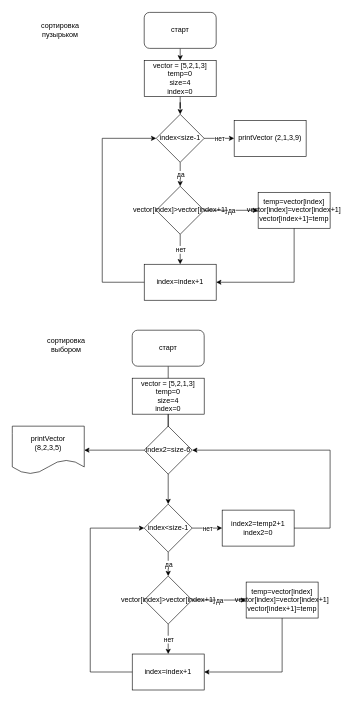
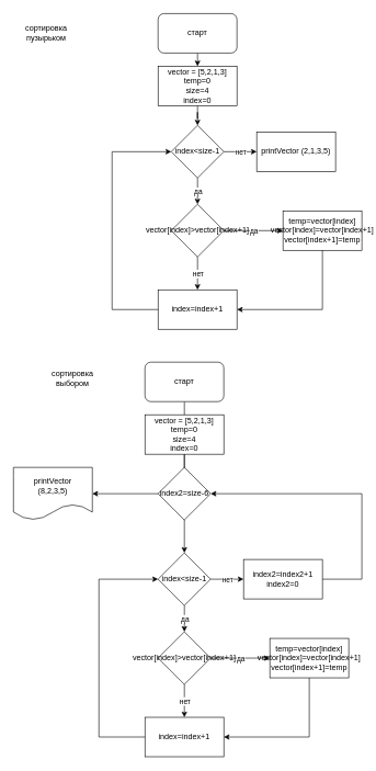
  <mxCell id="0" />
  <mxCell id="1" parent="0" />
  <mxCell id="2" value="" style="edgeStyle=orthogonalEdgeStyle;rounded=0;orthogonalLoop=1;jettySize=auto;html=1;" edge="1" parent="1" source="3"><mxGeometry relative="1" as="geometry"><mxPoint x="300" y="100" as="targetPoint" /></mxGeometry></mxCell>
  <mxCell id="3" value="старт" style="rounded=1;whiteSpace=wrap;html=1;" vertex="1" parent="1"><mxGeometry x="240" y="20" width="120" height="60" as="geometry" /></mxCell>
  <mxCell id="4" value="" style="edgeStyle=orthogonalEdgeStyle;rounded=0;orthogonalLoop=1;jettySize=auto;html=1;" edge="1" parent="1" source="5" target="6"><mxGeometry relative="1" as="geometry" /></mxCell>
  <mxCell id="5" value="vector = [5,2,1,3]&lt;br&gt;temp=0&lt;br&gt;size=4&lt;br&gt;index=0" style="rounded=0;whiteSpace=wrap;html=1;" vertex="1" parent="1"><mxGeometry x="240" y="100" width="120" height="60" as="geometry" /></mxCell>
  <mxCell id="6" value="index&amp;lt;size-1" style="rhombus;whiteSpace=wrap;html=1;rounded=0;" vertex="1" parent="1"><mxGeometry x="260" y="190" width="80" height="80" as="geometry" /></mxCell>
  <mxCell id="7" value="" style="endArrow=classic;html=1;rounded=0;exitX=0.5;exitY=1;exitDx=0;exitDy=0;" edge="1" parent="1" source="6"><mxGeometry relative="1" as="geometry"><mxPoint x="270" y="260" as="sourcePoint" /><mxPoint x="300" y="310" as="targetPoint" /></mxGeometry></mxCell>
  <mxCell id="8" value="да" style="edgeLabel;resizable=0;html=1;align=center;verticalAlign=middle;" connectable="0" vertex="1" parent="7"><mxGeometry relative="1" as="geometry" /></mxCell>
  <mxCell id="9" value="" style="endArrow=classic;html=1;rounded=0;exitX=1;exitY=0.5;exitDx=0;exitDy=0;" edge="1" parent="1" source="6"><mxGeometry relative="1" as="geometry"><mxPoint x="270" y="260" as="sourcePoint" /><mxPoint x="390" y="230" as="targetPoint" /></mxGeometry></mxCell>
  <mxCell id="10" value="нет" style="edgeLabel;resizable=0;html=1;align=center;verticalAlign=middle;" connectable="0" vertex="1" parent="9"><mxGeometry relative="1" as="geometry" /></mxCell>
  <mxCell id="11" value="vector[index]&amp;gt;vector[index+1]" style="rhombus;whiteSpace=wrap;html=1;" vertex="1" parent="1"><mxGeometry x="260" y="310" width="80" height="80" as="geometry" /></mxCell>
  <mxCell id="12" value="" style="endArrow=classic;html=1;rounded=0;exitX=1;exitY=0.5;exitDx=0;exitDy=0;" edge="1" parent="1" source="11"><mxGeometry relative="1" as="geometry"><mxPoint x="270" y="260" as="sourcePoint" /><mxPoint x="430" y="350" as="targetPoint" /></mxGeometry></mxCell>
  <mxCell id="13" value="да" style="edgeLabel;resizable=0;html=1;align=center;verticalAlign=middle;" connectable="0" vertex="1" parent="12"><mxGeometry relative="1" as="geometry" /></mxCell>
  <mxCell id="14" value="" style="endArrow=classic;html=1;rounded=0;exitX=0.5;exitY=1;exitDx=0;exitDy=0;" edge="1" parent="1" source="11"><mxGeometry relative="1" as="geometry"><mxPoint x="270" y="260" as="sourcePoint" /><mxPoint x="300" y="440" as="targetPoint" /></mxGeometry></mxCell>
  <mxCell id="15" value="нет" style="edgeLabel;resizable=0;html=1;align=center;verticalAlign=middle;" connectable="0" vertex="1" parent="14"><mxGeometry relative="1" as="geometry" /></mxCell>
  <mxCell id="16" value="index=index+1" style="rounded=0;whiteSpace=wrap;html=1;" vertex="1" parent="1"><mxGeometry x="240" y="440" width="120" height="60" as="geometry" /></mxCell>
  <mxCell id="17" value="" style="endArrow=classic;html=1;rounded=0;exitX=0;exitY=0.5;exitDx=0;exitDy=0;entryX=0;entryY=0.5;entryDx=0;entryDy=0;" edge="1" parent="1" source="16" target="6"><mxGeometry width="50" height="50" relative="1" as="geometry"><mxPoint x="300" y="280" as="sourcePoint" /><mxPoint x="350" y="230" as="targetPoint" /><Array as="points"><mxPoint x="170" y="470" /><mxPoint x="170" y="230" /></Array></mxGeometry></mxCell>
  <mxCell id="18" value="temp=vector[index]&lt;br&gt;vector[index]=vector[index+1]&lt;br&gt;vector[index+1]=temp" style="rounded=0;whiteSpace=wrap;html=1;" vertex="1" parent="1"><mxGeometry x="430" y="320" width="120" height="60" as="geometry" /></mxCell>
  <mxCell id="19" value="" style="endArrow=classic;html=1;rounded=0;exitX=0.5;exitY=1;exitDx=0;exitDy=0;entryX=1;entryY=0.5;entryDx=0;entryDy=0;" edge="1" parent="1" source="18" target="16"><mxGeometry width="50" height="50" relative="1" as="geometry"><mxPoint x="300" y="270" as="sourcePoint" /><mxPoint x="350" y="220" as="targetPoint" /><Array as="points"><mxPoint x="490" y="470" /></Array></mxGeometry></mxCell>
- <mxCell id="20" value="printVector (2,1,3,9)" style="rounded=0;whiteSpace=wrap;html=1;" vertex="1" parent="1"><mxGeometry x="390" y="200" width="120" height="60" as="geometry" /></mxCell>
+ <mxCell id="20" value="printVector (2,1,3,5)" style="rounded=0;whiteSpace=wrap;html=1;" vertex="1" parent="1"><mxGeometry x="390" y="200" width="120" height="60" as="geometry" /></mxCell>
  <mxCell id="21" value="" style="edgeStyle=orthogonalEdgeStyle;rounded=0;orthogonalLoop=1;jettySize=auto;html=1;" edge="1" parent="1" source="22"><mxGeometry relative="1" as="geometry"><mxPoint x="280" y="750" as="targetPoint" /></mxGeometry></mxCell>
  <mxCell id="22" value="старт" style="rounded=1;whiteSpace=wrap;html=1;" vertex="1" parent="1"><mxGeometry x="220" y="550" width="120" height="60" as="geometry" /></mxCell>
  <mxCell id="23" value="" style="edgeStyle=orthogonalEdgeStyle;rounded=0;orthogonalLoop=1;jettySize=auto;html=1;" edge="1" parent="1" source="24" target="25"><mxGeometry relative="1" as="geometry" /></mxCell>
  <mxCell id="24" value="vector = [5,2,1,3]&lt;br&gt;temp=0&lt;br&gt;size=4&lt;br&gt;index=0" style="rounded=0;whiteSpace=wrap;html=1;" vertex="1" parent="1"><mxGeometry x="220" y="630" width="120" height="60" as="geometry" /></mxCell>
  <mxCell id="25" value="index&amp;lt;size-1" style="rhombus;whiteSpace=wrap;html=1;rounded=0;" vertex="1" parent="1"><mxGeometry x="240" y="840" width="80" height="80" as="geometry" /></mxCell>
  <mxCell id="26" value="" style="endArrow=classic;html=1;rounded=0;exitX=0.5;exitY=1;exitDx=0;exitDy=0;" edge="1" parent="1" source="25"><mxGeometry relative="1" as="geometry"><mxPoint x="250" y="910" as="sourcePoint" /><mxPoint x="280" y="960" as="targetPoint" /></mxGeometry></mxCell>
  <mxCell id="27" value="да" style="edgeLabel;resizable=0;html=1;align=center;verticalAlign=middle;" connectable="0" vertex="1" parent="26"><mxGeometry relative="1" as="geometry" /></mxCell>
  <mxCell id="28" value="" style="endArrow=classic;html=1;rounded=0;exitX=1;exitY=0.5;exitDx=0;exitDy=0;" edge="1" parent="1" source="25"><mxGeometry relative="1" as="geometry"><mxPoint x="250" y="910" as="sourcePoint" /><mxPoint x="370" y="880" as="targetPoint" /></mxGeometry></mxCell>
  <mxCell id="29" value="нет" style="edgeLabel;resizable=0;html=1;align=center;verticalAlign=middle;" connectable="0" vertex="1" parent="28"><mxGeometry relative="1" as="geometry" /></mxCell>
  <mxCell id="30" value="vector[index]&amp;gt;vector[index+1]" style="rhombus;whiteSpace=wrap;html=1;" vertex="1" parent="1"><mxGeometry x="240" y="960" width="80" height="80" as="geometry" /></mxCell>
  <mxCell id="31" value="" style="endArrow=classic;html=1;rounded=0;exitX=1;exitY=0.5;exitDx=0;exitDy=0;" edge="1" parent="1" source="30"><mxGeometry relative="1" as="geometry"><mxPoint x="250" y="910" as="sourcePoint" /><mxPoint x="410" y="1000" as="targetPoint" /></mxGeometry></mxCell>
  <mxCell id="32" value="да" style="edgeLabel;resizable=0;html=1;align=center;verticalAlign=middle;" connectable="0" vertex="1" parent="31"><mxGeometry relative="1" as="geometry" /></mxCell>
  <mxCell id="33" value="" style="endArrow=classic;html=1;rounded=0;exitX=0.5;exitY=1;exitDx=0;exitDy=0;" edge="1" parent="1" source="30"><mxGeometry relative="1" as="geometry"><mxPoint x="250" y="910" as="sourcePoint" /><mxPoint x="280" y="1090" as="targetPoint" /></mxGeometry></mxCell>
  <mxCell id="34" value="нет" style="edgeLabel;resizable=0;html=1;align=center;verticalAlign=middle;" connectable="0" vertex="1" parent="33"><mxGeometry relative="1" as="geometry" /></mxCell>
  <mxCell id="35" value="index=index+1" style="rounded=0;whiteSpace=wrap;html=1;" vertex="1" parent="1"><mxGeometry x="220" y="1090" width="120" height="60" as="geometry" /></mxCell>
  <mxCell id="36" value="" style="endArrow=classic;html=1;rounded=0;exitX=0;exitY=0.5;exitDx=0;exitDy=0;entryX=0;entryY=0.5;entryDx=0;entryDy=0;" edge="1" parent="1" source="35" target="25"><mxGeometry width="50" height="50" relative="1" as="geometry"><mxPoint x="280" y="930" as="sourcePoint" /><mxPoint x="330" y="880" as="targetPoint" /><Array as="points"><mxPoint x="150" y="1120" /><mxPoint x="150" y="880" /></Array></mxGeometry></mxCell>
  <mxCell id="37" value="temp=vector[index]&lt;br&gt;vector[index]=vector[index+1]&lt;br&gt;vector[index+1]=temp" style="rounded=0;whiteSpace=wrap;html=1;" vertex="1" parent="1"><mxGeometry x="410" y="970" width="120" height="60" as="geometry" /></mxCell>
  <mxCell id="38" value="" style="endArrow=classic;html=1;rounded=0;exitX=0.5;exitY=1;exitDx=0;exitDy=0;entryX=1;entryY=0.5;entryDx=0;entryDy=0;" edge="1" parent="1" source="37" target="35"><mxGeometry width="50" height="50" relative="1" as="geometry"><mxPoint x="280" y="920" as="sourcePoint" /><mxPoint x="330" y="870" as="targetPoint" /><Array as="points"><mxPoint x="470" y="1120" /></Array></mxGeometry></mxCell>
- <mxCell id="39" value="index2=temp2+1&lt;br&gt;index2=0" style="rounded=0;whiteSpace=wrap;html=1;" vertex="1" parent="1"><mxGeometry x="370" y="850" width="120" height="60" as="geometry" /></mxCell>
+ <mxCell id="39" value="index2=index2+1&lt;br&gt;index2=0" style="rounded=0;whiteSpace=wrap;html=1;" vertex="1" parent="1"><mxGeometry x="370" y="850" width="120" height="60" as="geometry" /></mxCell>
  <mxCell id="40" value="index2=size-6" style="rhombus;whiteSpace=wrap;html=1;" vertex="1" parent="1"><mxGeometry x="240" y="710" width="80" height="80" as="geometry" /></mxCell>
  <mxCell id="41" value="" style="endArrow=classic;html=1;rounded=0;exitX=1;exitY=0.5;exitDx=0;exitDy=0;entryX=1;entryY=0.5;entryDx=0;entryDy=0;" edge="1" parent="1" source="39" target="40"><mxGeometry width="50" height="50" relative="1" as="geometry"><mxPoint x="250" y="880" as="sourcePoint" /><mxPoint x="520" y="760" as="targetPoint" /><Array as="points"><mxPoint x="550" y="880" /><mxPoint x="550" y="750" /></Array></mxGeometry></mxCell>
  <mxCell id="42" value="" style="endArrow=classic;html=1;rounded=0;exitX=0;exitY=0.5;exitDx=0;exitDy=0;entryX=1;entryY=0.5;entryDx=0;entryDy=0;" edge="1" parent="1" source="40" target="43"><mxGeometry width="50" height="50" relative="1" as="geometry"><mxPoint x="260" y="880" as="sourcePoint" /><mxPoint x="150" y="670" as="targetPoint" /></mxGeometry></mxCell>
  <mxCell id="43" value="printVector&lt;br&gt;(8,2,3,5)" style="shape=document;whiteSpace=wrap;html=1;boundedLbl=1;" vertex="1" parent="1"><mxGeometry x="20" y="710" width="120" height="80" as="geometry" /></mxCell>
  <mxCell id="44" value="сортировка выбором" style="text;html=1;strokeColor=none;fillColor=none;align=center;verticalAlign=middle;whiteSpace=wrap;rounded=0;" vertex="1" parent="1"><mxGeometry x="80" y="560" width="60" height="30" as="geometry" /></mxCell>
- <mxCell id="45" value="сортировка пузырьком" style="text;html=1;strokeColor=none;fillColor=none;align=center;verticalAlign=middle;whiteSpace=wrap;rounded=0;" vertex="1" parent="1"><mxGeometry x="70" y="35" width="60" height="30" as="geometry" /></mxCell>
+ <mxCell id="45" value="сортировка пузырьком" style="text;html=1;strokeColor=none;fillColor=none;align=center;verticalAlign=middle;whiteSpace=wrap;rounded=0;" vertex="1" parent="1"><mxGeometry x="40" y="35" width="60" height="30" as="geometry" /></mxCell>
